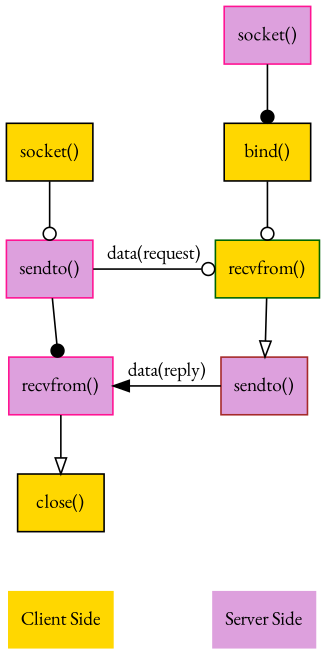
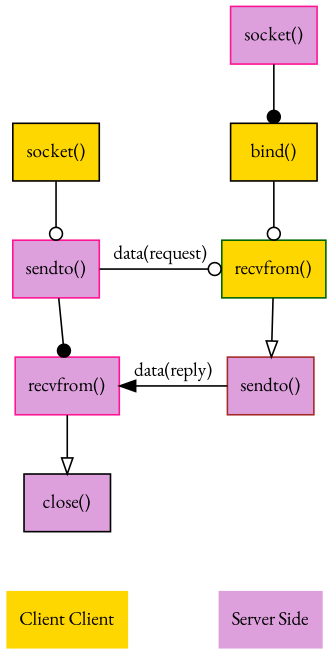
  digraph {
    fontname="EB Garamond"
    splines=line
    node [fillcolor=plum fontname="EB Garamond" fontsize=12 shape=box style=filled color=deeppink]
    edge [fontname="EB Garamond" fontsize=12]
    n1 [fillcolor="#FCD975" label="()" style=invis color=""]
    n2 [label="socket()"]
    n3 [color=black fillcolor=gold label="socket()"]
    n4 [color=black fillcolor=gold label="bind()"]
    n5 [label="sendto()"]
    n6 [color=darkgreen fillcolor=gold label="recvfrom()"]
    n7 [label="recvfrom()"]
    n8 [color=brown label="sendto()"]
-   n9 [color=black fillcolor=gold label="close()"]
+   n9 [color=black label="close()"]
    n10 [fillcolor="#9ACEEB" label="()" style=invis color=""]
-   n11 [color=brown fillcolor=gold label="Client Side" shape=none]
+   n11 [color=brown fillcolor=gold label="Client Client" shape=none]
    n12 [label="Server Side" shape=none]
    subgraph sub_1 {
      rank=same
      n1
      n2
    }
    subgraph sub_2 {
      rank=same
      n3
      n4
    }
    subgraph sub_3 {
      rank=same
      n5
      n6
    }
    subgraph sub_4 {
      rank=same
      n7
      n8
    }
    subgraph sub_5 {
      rank=same
      n9
      n10
    }
    subgraph sub_6 {
      rank=same
      n11
      n12
    }
    subgraph cluster_7 {
    }
    subgraph cluster_8 {
      label="server side"
    }
    n1 -> n3 [style=invis]
    n2 -> n4 [arrowhead=dot]
    n3 -> n5 [arrowhead=odot]
    n4 -> n6 [arrowhead=odot]
    n5 -> n6 [arrowhead=odot constraient=false label="data(request)"]
    n5 -> n7 [arrowhead=dot]
    n6 -> n8 [arrowhead=onormal]
    n7 -> n8 [constraient=false dir=back label="data(reply)"]
    n7 -> n9 [arrowhead=onormal]
    n8 -> n10 [style=invis]
    n9 -> n11 [style=invis]
    n10 -> n12 [style=invis]
  }
